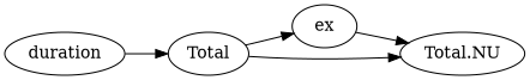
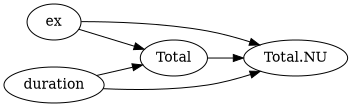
  digraph {
    rankdir=LR
    edge [dir=forward]
    ex
    "Total.NU"
    duration
    n4 [label=Total]
    ex -> "Total.NU"
+   duration -> "Total.NU"
    duration -> n4
-   n4 -> ex
+   ex -> n4
    n4 -> "Total.NU"
  }
